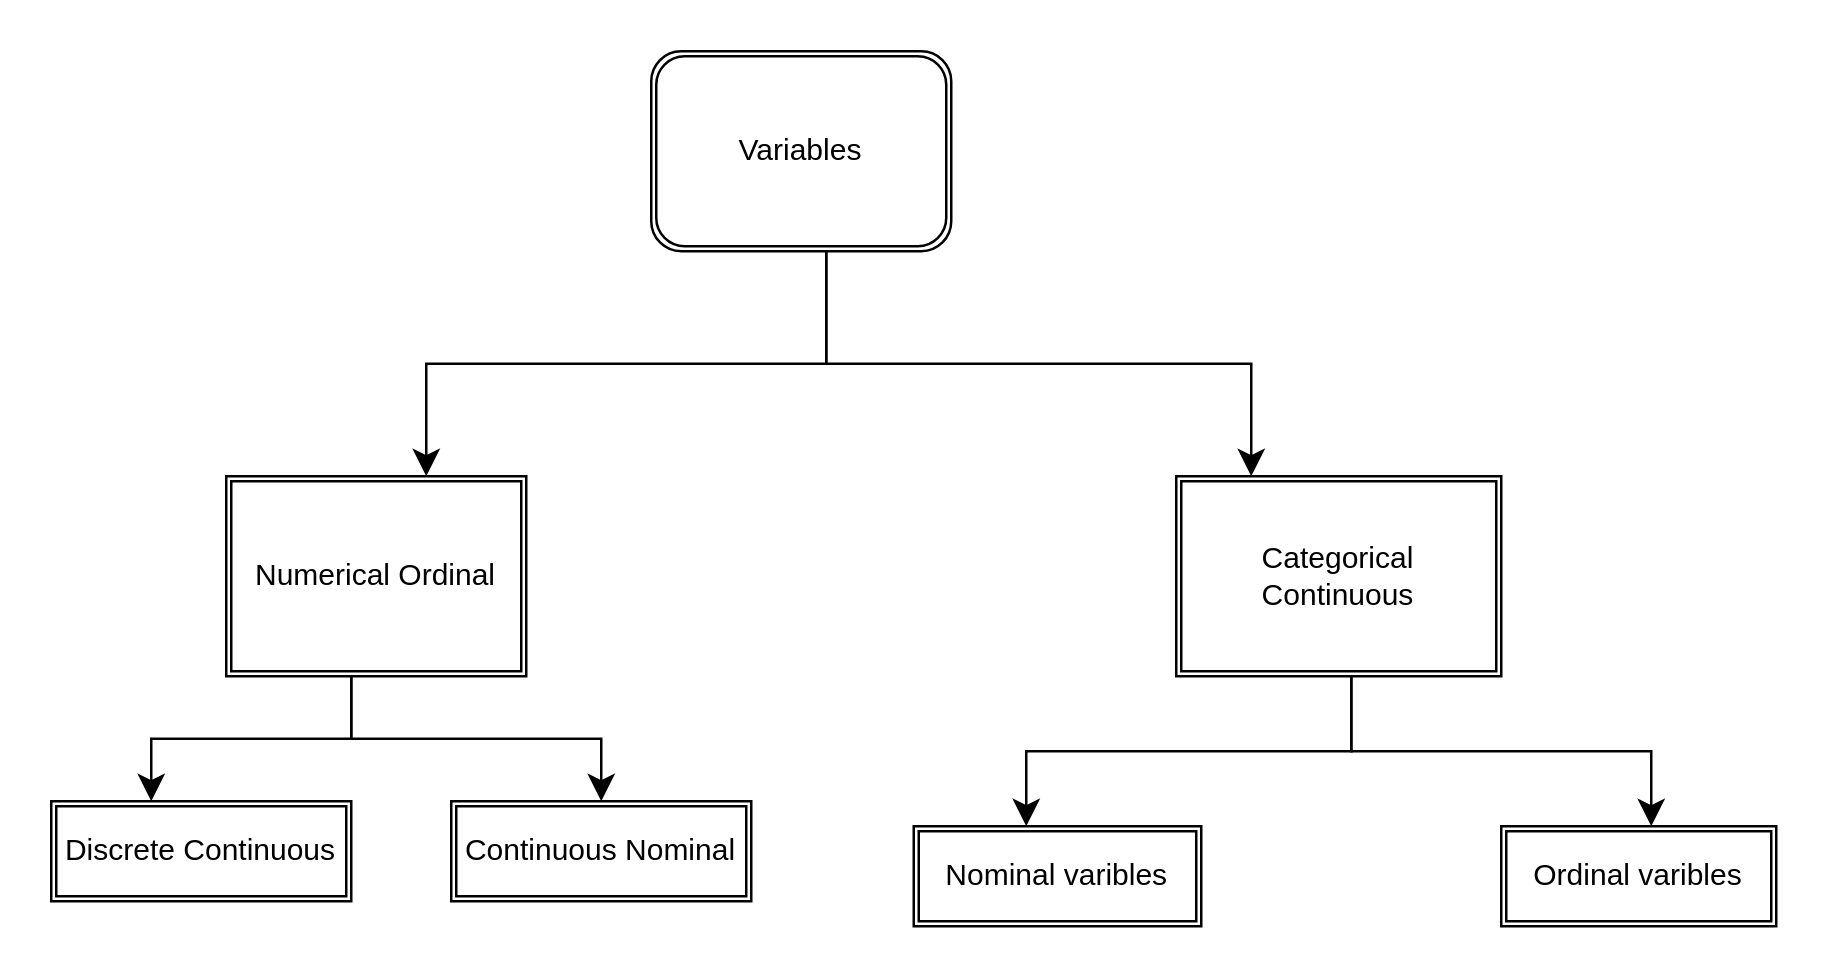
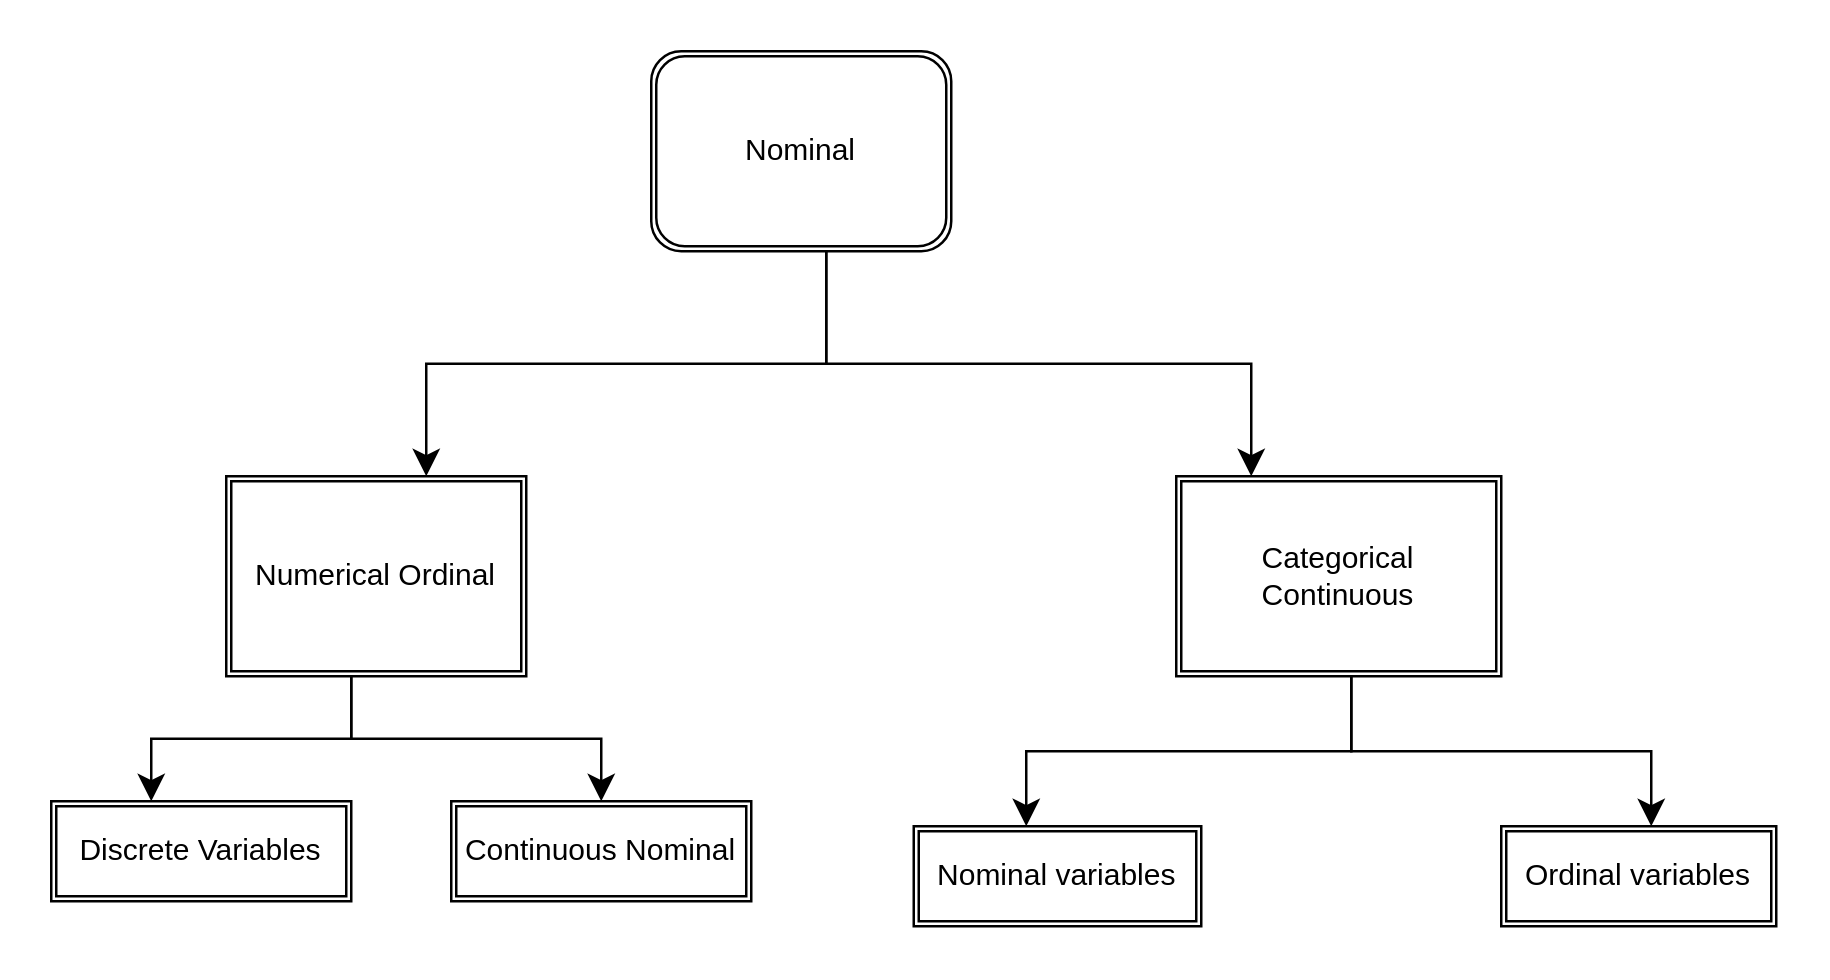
  <mxCell id="0" />
  <mxCell id="1" parent="0" />
- <mxCell id="2" value="Variables" style="shape=ext;double=1;rounded=1;whiteSpace=wrap;html=1;" vertex="1" parent="1"><mxGeometry x="260" y="20" width="120" height="80" as="geometry" /></mxCell>
+ <mxCell id="2" value="Nominal" style="shape=ext;double=1;rounded=1;whiteSpace=wrap;html=1;" vertex="1" parent="1"><mxGeometry x="260" y="20" width="120" height="80" as="geometry" /></mxCell>
  <mxCell id="3" value="" style="edgeStyle=elbowEdgeStyle;elbow=vertical;endArrow=classic;html=1;curved=0;rounded=0;endSize=8;startSize=8;" edge="1" parent="1"><mxGeometry width="50" height="50" relative="1" as="geometry"><mxPoint x="330" y="100" as="sourcePoint" /><mxPoint x="500" y="190" as="targetPoint" /></mxGeometry></mxCell>
  <mxCell id="4" value="Categorical Continuous" style="shape=ext;double=1;rounded=0;whiteSpace=wrap;html=1;" vertex="1" parent="1"><mxGeometry x="470" y="190" width="130" height="80" as="geometry" /></mxCell>
  <mxCell id="5" value="" style="edgeStyle=elbowEdgeStyle;elbow=vertical;endArrow=classic;html=1;curved=0;rounded=0;endSize=8;startSize=8;" edge="1" parent="1"><mxGeometry width="50" height="50" relative="1" as="geometry"><mxPoint x="330" y="100" as="sourcePoint" /><mxPoint x="170" y="190" as="targetPoint" /></mxGeometry></mxCell>
  <mxCell id="6" value="Numerical Ordinal" style="shape=ext;double=1;rounded=0;whiteSpace=wrap;html=1;" vertex="1" parent="1"><mxGeometry x="90" y="190" width="120" height="80" as="geometry" /></mxCell>
  <mxCell id="7" value="" style="edgeStyle=elbowEdgeStyle;elbow=vertical;endArrow=classic;html=1;curved=0;rounded=0;endSize=8;startSize=8;" edge="1" parent="1"><mxGeometry width="50" height="50" relative="1" as="geometry"><mxPoint x="140" y="270" as="sourcePoint" /><mxPoint x="240" y="320" as="targetPoint" /></mxGeometry></mxCell>
  <mxCell id="8" value="Continuous Nominal" style="shape=ext;double=1;rounded=0;whiteSpace=wrap;html=1;" vertex="1" parent="1"><mxGeometry x="180" y="320" width="120" height="40" as="geometry" /></mxCell>
  <mxCell id="9" value="" style="edgeStyle=elbowEdgeStyle;elbow=vertical;endArrow=classic;html=1;curved=0;rounded=0;endSize=8;startSize=8;" edge="1" parent="1"><mxGeometry width="50" height="50" relative="1" as="geometry"><mxPoint x="140" y="270" as="sourcePoint" /><mxPoint x="60" y="320" as="targetPoint" /><Array as="points"><mxPoint x="110" y="295" /></Array></mxGeometry></mxCell>
- <mxCell id="10" value="Discrete Continuous" style="shape=ext;double=1;rounded=0;whiteSpace=wrap;html=1;" vertex="1" parent="1"><mxGeometry x="20" y="320" width="120" height="40" as="geometry" /></mxCell>
+ <mxCell id="10" value="Discrete Variables" style="shape=ext;double=1;rounded=0;whiteSpace=wrap;html=1;" vertex="1" parent="1"><mxGeometry x="20" y="320" width="120" height="40" as="geometry" /></mxCell>
  <mxCell id="11" value="" style="edgeStyle=elbowEdgeStyle;elbow=vertical;endArrow=classic;html=1;curved=0;rounded=0;endSize=8;startSize=8;entryX=0.5;entryY=0;entryDx=0;entryDy=0;exitX=0.667;exitY=1;exitDx=0;exitDy=0;exitPerimeter=0;" edge="1" parent="1"><mxGeometry width="50" height="50" relative="1" as="geometry"><mxPoint x="540.04" y="270" as="sourcePoint" /><mxPoint x="410" y="330" as="targetPoint" /></mxGeometry></mxCell>
  <mxCell id="12" value="" style="edgeStyle=elbowEdgeStyle;elbow=vertical;endArrow=classic;html=1;curved=0;rounded=0;endSize=8;startSize=8;" edge="1" parent="1"><mxGeometry width="50" height="50" relative="1" as="geometry"><mxPoint x="540" y="270" as="sourcePoint" /><mxPoint x="660" y="330" as="targetPoint" /><Array as="points"><mxPoint x="640" y="300" /></Array></mxGeometry></mxCell>
- <mxCell id="13" value="Nominal varibles" style="shape=ext;double=1;rounded=0;whiteSpace=wrap;html=1;" vertex="1" parent="1"><mxGeometry x="365" y="330" width="115" height="40" as="geometry" /></mxCell>
- <mxCell id="14" value="Ordinal varibles" style="shape=ext;double=1;rounded=0;whiteSpace=wrap;html=1;" vertex="1" parent="1"><mxGeometry x="600" y="330" width="110" height="40" as="geometry" /></mxCell>
+ <mxCell id="13" value="Nominal variables" style="shape=ext;double=1;rounded=0;whiteSpace=wrap;html=1;" vertex="1" parent="1"><mxGeometry x="365" y="330" width="115" height="40" as="geometry" /></mxCell>
+ <mxCell id="14" value="Ordinal variables" style="shape=ext;double=1;rounded=0;whiteSpace=wrap;html=1;" vertex="1" parent="1"><mxGeometry x="600" y="330" width="110" height="40" as="geometry" /></mxCell>
